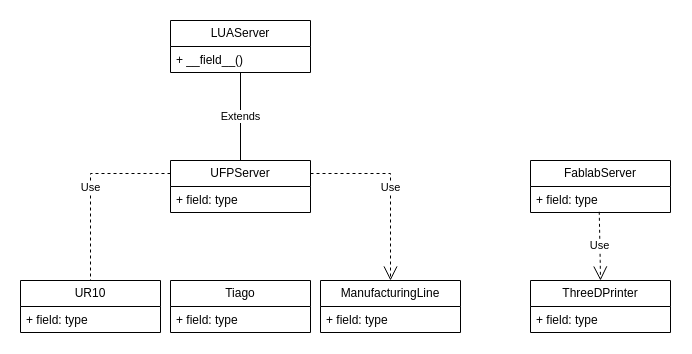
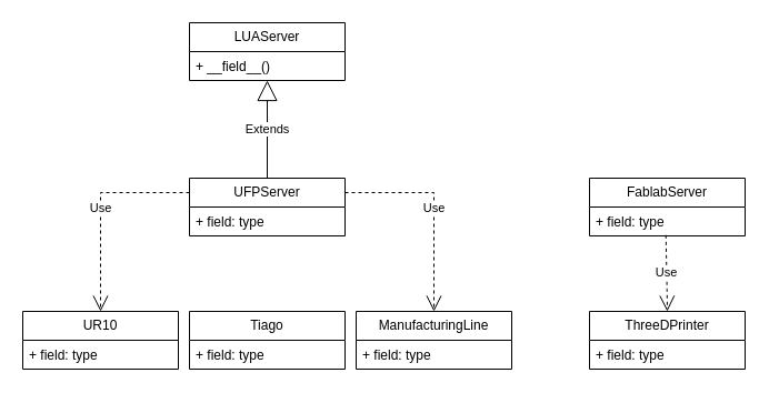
  <mxCell id="0" />
  <mxCell id="1" parent="0" />
  <mxCell id="2" value="LUAServer&lt;br&gt;" style="swimlane;fontStyle=0;childLayout=stackLayout;horizontal=1;startSize=26;fillColor=none;horizontalStack=0;resizeParent=1;resizeParentMax=0;resizeLast=0;collapsible=1;marginBottom=0;whiteSpace=wrap;html=1;" parent="1" vertex="1"><mxGeometry x="170" y="20" width="140" height="52" as="geometry" /></mxCell>
  <mxCell id="3" value="+ __field__()" style="text;strokeColor=none;fillColor=none;align=left;verticalAlign=top;spacingLeft=4;spacingRight=4;overflow=hidden;rotatable=0;points=[[0,0.5],[1,0.5]];portConstraint=eastwest;whiteSpace=wrap;html=1;" parent="2" vertex="1"><mxGeometry y="26" width="140" height="26" as="geometry" /></mxCell>
  <mxCell id="4" value="UFPServer" style="swimlane;fontStyle=0;childLayout=stackLayout;horizontal=1;startSize=26;fillColor=none;horizontalStack=0;resizeParent=1;resizeParentMax=0;resizeLast=0;collapsible=1;marginBottom=0;whiteSpace=wrap;html=1;" parent="1" vertex="1"><mxGeometry x="170" y="160" width="140" height="52" as="geometry" /></mxCell>
  <mxCell id="5" value="+ field: type" style="text;strokeColor=none;fillColor=none;align=left;verticalAlign=top;spacingLeft=4;spacingRight=4;overflow=hidden;rotatable=0;points=[[0,0.5],[1,0.5]];portConstraint=eastwest;whiteSpace=wrap;html=1;" parent="4" vertex="1"><mxGeometry y="26" width="140" height="26" as="geometry" /></mxCell>
  <mxCell id="6" value="FablabServer" style="swimlane;fontStyle=0;childLayout=stackLayout;horizontal=1;startSize=26;fillColor=none;horizontalStack=0;resizeParent=1;resizeParentMax=0;resizeLast=0;collapsible=1;marginBottom=0;whiteSpace=wrap;html=1;" parent="1" vertex="1"><mxGeometry x="530" y="160" width="140" height="52" as="geometry" /></mxCell>
  <mxCell id="7" value="+ field: type" style="text;strokeColor=none;fillColor=none;align=left;verticalAlign=top;spacingLeft=4;spacingRight=4;overflow=hidden;rotatable=0;points=[[0,0.5],[1,0.5]];portConstraint=eastwest;whiteSpace=wrap;html=1;" parent="6" vertex="1"><mxGeometry y="26" width="140" height="26" as="geometry" /></mxCell>
- <mxCell id="8" value="Extends" style="endArrow=none;endSize=16;endFill=0;html=1;rounded=0;exitX=0.5;exitY=0;exitDx=0;exitDy=0;" parent="1" source="4" target="2" edge="1"><mxGeometry width="160" relative="1" as="geometry"><mxPoint x="240" y="140" as="sourcePoint" /><mxPoint x="400" y="140" as="targetPoint" /></mxGeometry></mxCell>
- <mxCell id="9" value="Use" style="endArrow=none;endSize=12;dashed=1;html=1;rounded=0;exitX=0;exitY=0.25;exitDx=0;exitDy=0;entryX=0.5;entryY=0;entryDx=0;entryDy=0;" edge="1" parent="1" source="4" target="10"><mxGeometry width="160" relative="1" as="geometry"><mxPoint x="240" y="230" as="sourcePoint" /><mxPoint x="180" y="260" as="targetPoint" /><Array as="points"><mxPoint x="90" y="173" /></Array></mxGeometry></mxCell>
+ <mxCell id="8" value="Extends" style="endArrow=block;endSize=16;endFill=0;html=1;rounded=0;exitX=0.5;exitY=0;exitDx=0;exitDy=0;" parent="1" source="4" target="2" edge="1"><mxGeometry width="160" relative="1" as="geometry"><mxPoint x="240" y="140" as="sourcePoint" /><mxPoint x="400" y="140" as="targetPoint" /></mxGeometry></mxCell>
+ <mxCell id="9" value="Use" style="endArrow=open;endSize=12;dashed=1;html=1;rounded=0;exitX=0;exitY=0.25;exitDx=0;exitDy=0;entryX=0.5;entryY=0;entryDx=0;entryDy=0;" edge="1" parent="1" source="4" target="10"><mxGeometry width="160" relative="1" as="geometry"><mxPoint x="240" y="230" as="sourcePoint" /><mxPoint x="180" y="260" as="targetPoint" /><Array as="points"><mxPoint x="90" y="173" /></Array></mxGeometry></mxCell>
  <mxCell id="10" value="UR10" style="swimlane;fontStyle=0;childLayout=stackLayout;horizontal=1;startSize=26;fillColor=none;horizontalStack=0;resizeParent=1;resizeParentMax=0;resizeLast=0;collapsible=1;marginBottom=0;whiteSpace=wrap;html=1;" vertex="1" parent="1"><mxGeometry x="20" y="280" width="140" height="52" as="geometry" /></mxCell>
  <mxCell id="11" value="+ field: type" style="text;strokeColor=none;fillColor=none;align=left;verticalAlign=top;spacingLeft=4;spacingRight=4;overflow=hidden;rotatable=0;points=[[0,0.5],[1,0.5]];portConstraint=eastwest;whiteSpace=wrap;html=1;" vertex="1" parent="10"><mxGeometry y="26" width="140" height="26" as="geometry" /></mxCell>
  <mxCell id="12" value="Tiago" style="swimlane;fontStyle=0;childLayout=stackLayout;horizontal=1;startSize=26;fillColor=none;horizontalStack=0;resizeParent=1;resizeParentMax=0;resizeLast=0;collapsible=1;marginBottom=0;whiteSpace=wrap;html=1;" vertex="1" parent="1"><mxGeometry x="170" y="280" width="140" height="52" as="geometry" /></mxCell>
  <mxCell id="13" value="+ field: type" style="text;strokeColor=none;fillColor=none;align=left;verticalAlign=top;spacingLeft=4;spacingRight=4;overflow=hidden;rotatable=0;points=[[0,0.5],[1,0.5]];portConstraint=eastwest;whiteSpace=wrap;html=1;" vertex="1" parent="12"><mxGeometry y="26" width="140" height="26" as="geometry" /></mxCell>
  <mxCell id="14" value="ManufacturingLine" style="swimlane;fontStyle=0;childLayout=stackLayout;horizontal=1;startSize=26;fillColor=none;horizontalStack=0;resizeParent=1;resizeParentMax=0;resizeLast=0;collapsible=1;marginBottom=0;whiteSpace=wrap;html=1;" vertex="1" parent="1"><mxGeometry x="320" y="280" width="140" height="52" as="geometry" /></mxCell>
  <mxCell id="15" value="+ field: type" style="text;strokeColor=none;fillColor=none;align=left;verticalAlign=top;spacingLeft=4;spacingRight=4;overflow=hidden;rotatable=0;points=[[0,0.5],[1,0.5]];portConstraint=eastwest;whiteSpace=wrap;html=1;" vertex="1" parent="14"><mxGeometry y="26" width="140" height="26" as="geometry" /></mxCell>
  <mxCell id="16" value="Use" style="endArrow=open;endSize=12;dashed=1;html=1;rounded=0;exitX=1;exitY=0.25;exitDx=0;exitDy=0;entryX=0.5;entryY=0;entryDx=0;entryDy=0;" edge="1" parent="1" source="4" target="14"><mxGeometry width="160" relative="1" as="geometry"><mxPoint x="250" y="222" as="sourcePoint" /><mxPoint x="250" y="290" as="targetPoint" /><Array as="points"><mxPoint x="390" y="173" /></Array></mxGeometry></mxCell>
  <mxCell id="17" value="ThreeDPrinter" style="swimlane;fontStyle=0;childLayout=stackLayout;horizontal=1;startSize=26;fillColor=none;horizontalStack=0;resizeParent=1;resizeParentMax=0;resizeLast=0;collapsible=1;marginBottom=0;whiteSpace=wrap;html=1;" vertex="1" parent="1"><mxGeometry x="530" y="280" width="140" height="52" as="geometry" /></mxCell>
  <mxCell id="18" value="+ field: type" style="text;strokeColor=none;fillColor=none;align=left;verticalAlign=top;spacingLeft=4;spacingRight=4;overflow=hidden;rotatable=0;points=[[0,0.5],[1,0.5]];portConstraint=eastwest;whiteSpace=wrap;html=1;" vertex="1" parent="17"><mxGeometry y="26" width="140" height="26" as="geometry" /></mxCell>
  <mxCell id="19" value="Use" style="endArrow=open;endSize=12;dashed=1;html=1;rounded=0;exitX=0.491;exitY=0.973;exitDx=0;exitDy=0;exitPerimeter=0;" edge="1" parent="1" source="7"><mxGeometry width="160" relative="1" as="geometry"><mxPoint x="599.71" y="222" as="sourcePoint" /><mxPoint x="600" y="280" as="targetPoint" /><Array as="points"><mxPoint x="599.71" y="260" /></Array></mxGeometry></mxCell>
